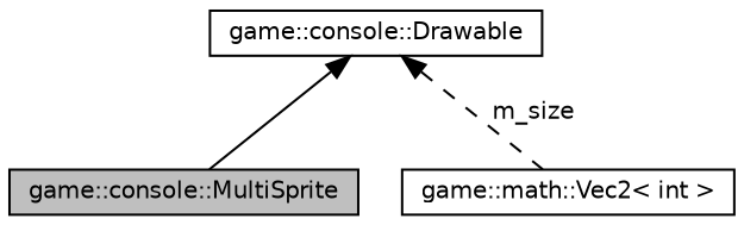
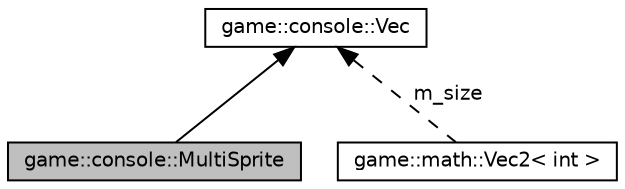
  digraph {
    node [color=black fillcolor=white fontname=Helvetica fontsize=10 shape=record style=filled]
    edge [color=black dir=back fontname=Helvetica fontsize=10 labelfontname=Helvetica labelfontsize=10]
    n1 [fillcolor=grey75 fontcolor=black height=0.2 label="game::console::MultiSprite" width=0.4]
-   n2 [height=0.2 label="game::console::Drawable" width=0.4]
+   n2 [height=0.2 label="game::console::Vec" width=0.4]
    n3 [height=0.2 label="game::math::Vec2\< int \>" width=0.4]
    n2 -> n1 [style=solid]
    n2 -> n3 [label=" m_size" style=dashed]
  }
